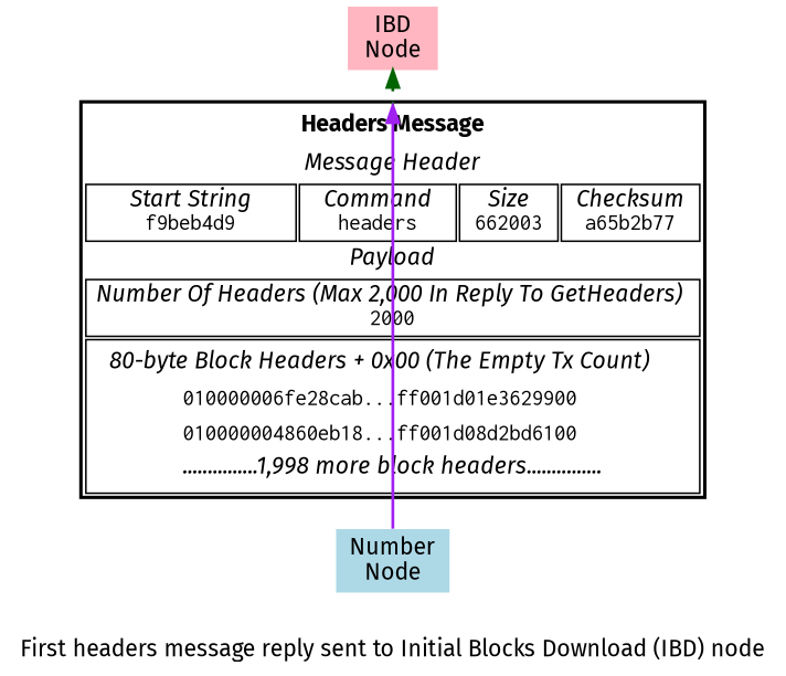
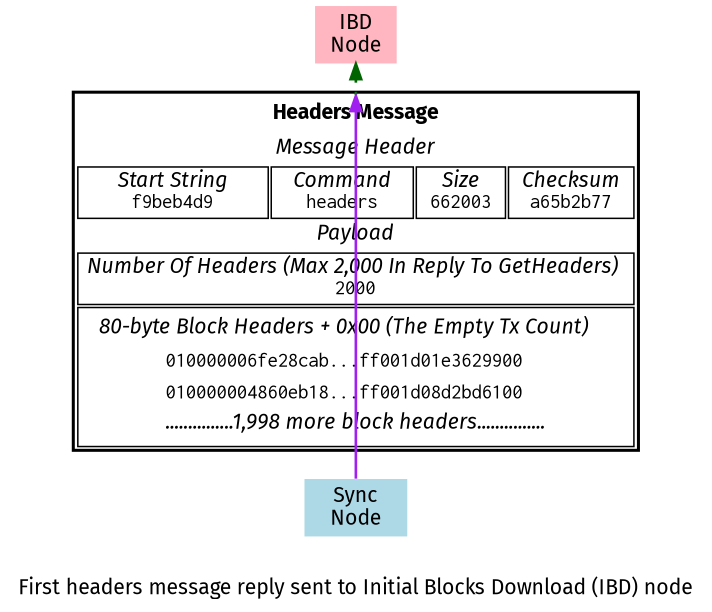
  digraph {
    fontname="Fira Sans"
    label="First headers message reply sent to Initial Blocks Download (IBD) node"
    nodesep=0.1
    penwidth=1.75
    rankdir=TB
    ranksep=0.2
    splines=false
    node [fontname="Fira Sans" penwidth=1.75 shape=none style=filled]
    edge [dir=back fontname="Fira Sans" penwidth=1.75]
    n1 [fillcolor=lightpink label="IBD\nNode"]
    n2 [label=<     <table border="2" cellborder="1">       <tr>         <td colspan="4" port="f1" border="0" cellpadding="4"><b>Headers Message</b></td>       </tr>        <tr>         <td colspan="4" border="0"><i>Message Header</i></td>       </tr>        <tr>         <td border="1"><i>Start String</i><br/><font face="courier">f9beb4d9</font></td>         <td border="1"><i>Command</i><br/><font face="courier">headers</font></td>         <td border="1"><i>Size</i><br/><font face="courier">662003</font></td>         <td border="1"><i>Checksum</i><br/><font face="courier">a65b2b77</font></td>       </tr>        <tr>         <td colspan="4" border="0"><i>Payload</i></td>       </tr>        <tr>         <td colspan="4"><i>Number Of Headers (Max 2,000 In Reply To GetHeaders) </i><br /><font face="courier">2000</font></td>       </tr>        <tr>         <td colspan="4">         <table border="0">           <tr>             <td><i>80-byte Block Headers + 0x00 (The Empty Tx Count)</i></td>           </tr>           <tr>             <td><font face="courier">010000006fe28cab...ff001d01e3629900</font></td>           </tr>           <tr>             <td><font face="courier">010000004860eb18...ff001d08d2bd6100</font></td>           </tr>           <tr>             <td colspan="2"><i>...............1,998 more block headers...............</i></td>           </tr>          </table>         </td>       </tr>     </table>> shape=plaintext style=""]
-   n3 [fillcolor=lightblue label="Number\nNode"]
+   n3 [fillcolor=lightblue label="Sync\nNode"]
    n1 -> n2 [color=darkgreen headport=f1 style=dotted]
    n2 -> n3 [color=purple style=bold tailport=f1]
  }
